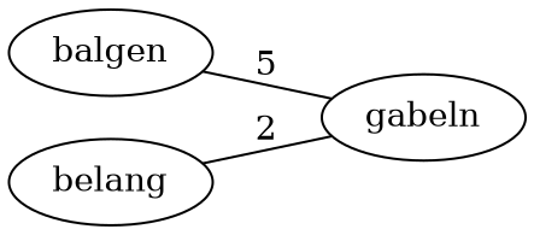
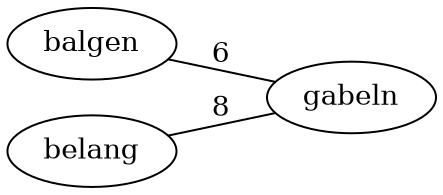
  graph {
    rankdir=LR
    balgen
    gabeln
    belang
-   balgen -- gabeln [label=5]
-   belang -- gabeln [label=2]
+   balgen -- gabeln [label=6]
+   belang -- gabeln [label=8]
  }
